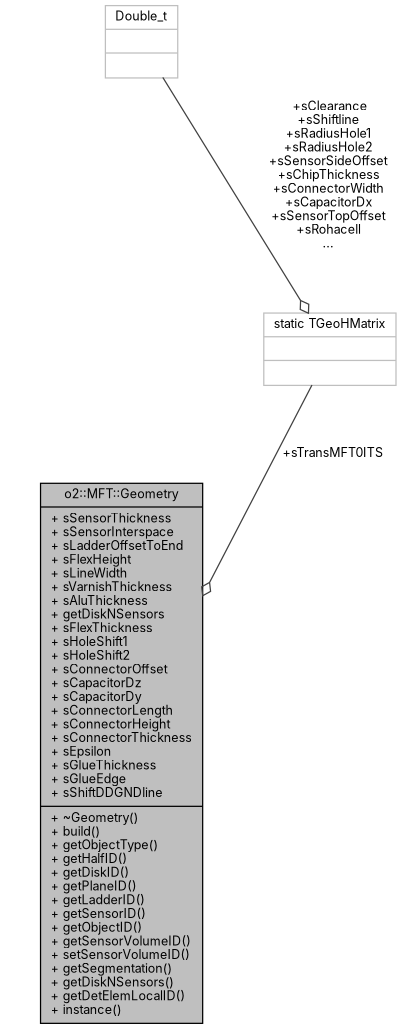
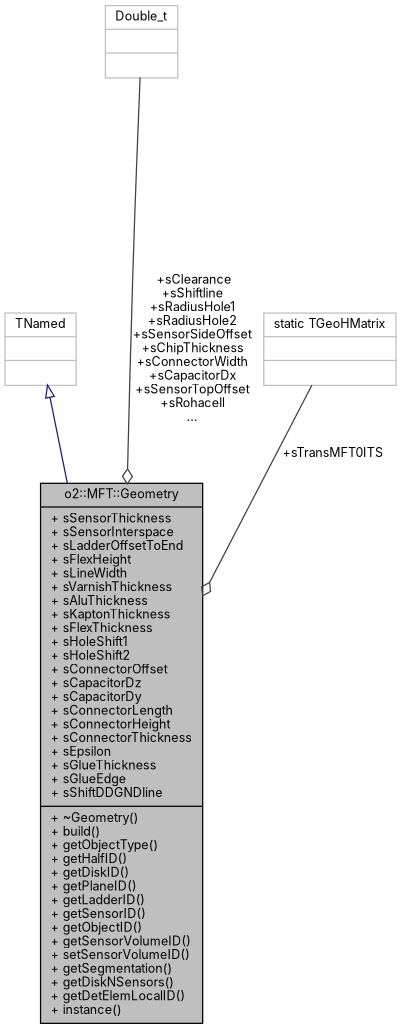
  digraph {
    fontname=Inter
    node [color=grey75 fontname=Inter fontsize=10 shape=record]
    edge [color=grey25 fontname=Inter fontsize=10 labelfontname=Helvetica labelfontsize=10 style=solid arrowhead=odiamond]
-   n1 [color=black fillcolor=grey75 fontcolor=black height=0.2 label="{o2::MFT::Geometry\n|+ sSensorThickness\l+ sSensorInterspace\l+ sLadderOffsetToEnd\l+ sFlexHeight\l+ sLineWidth\l+ sVarnishThickness\l+ sAluThickness\l+ getDiskNSensors\l+ sFlexThickness\l+ sHoleShift1\l+ sHoleShift2\l+ sConnectorOffset\l+ sCapacitorDz\l+ sCapacitorDy\l+ sConnectorLength\l+ sConnectorHeight\l+ sConnectorThickness\l+ sEpsilon\l+ sGlueThickness\l+ sGlueEdge\l+ sShiftDDGNDline\l|+ ~Geometry()\l+ build()\l+ getObjectType()\l+ getHalfID()\l+ getDiskID()\l+ getPlaneID()\l+ getLadderID()\l+ getSensorID()\l+ getObjectID()\l+ getSensorVolumeID()\l+ setSensorVolumeID()\l+ getSegmentation()\l+ getDiskNSensors()\l+ getDetElemLocalID()\l+ instance()\l}" style=filled width=0.4]
+   n1 [color=black fillcolor=grey75 fontcolor=black height=0.2 label="{o2::MFT::Geometry\n|+ sSensorThickness\l+ sSensorInterspace\l+ sLadderOffsetToEnd\l+ sFlexHeight\l+ sLineWidth\l+ sVarnishThickness\l+ sAluThickness\l+ sKaptonThickness\l+ sFlexThickness\l+ sHoleShift1\l+ sHoleShift2\l+ sConnectorOffset\l+ sCapacitorDz\l+ sCapacitorDy\l+ sConnectorLength\l+ sConnectorHeight\l+ sConnectorThickness\l+ sEpsilon\l+ sGlueThickness\l+ sGlueEdge\l+ sShiftDDGNDline\l|+ ~Geometry()\l+ build()\l+ getObjectType()\l+ getHalfID()\l+ getDiskID()\l+ getPlaneID()\l+ getLadderID()\l+ getSensorID()\l+ getObjectID()\l+ getSensorVolumeID()\l+ setSensorVolumeID()\l+ getSegmentation()\l+ getDiskNSensors()\l+ getDetElemLocalID()\l+ instance()\l}" style=filled width=0.4]
+   n2 [height=0.2 label="{TNamed\n||}" width=0.4]
    n3 [height=0.2 label="{static TGeoHMatrix\n||}" width=0.4]
    n4 [height=0.2 label="{Double_t\n||}" width=0.4]
+   n2 -> n1 [arrowtail=onormal color=midnightblue dir=back arrowhead=""]
    n3 -> n1 [label=" +sTransMFT0ITS"]
-   n4 -> n3 [label=" +sClearance\n+sShiftline\n+sRadiusHole1\n+sRadiusHole2\n+sSensorSideOffset\n+sChipThickness\n+sConnectorWidth\n+sCapacitorDx\n+sSensorTopOffset\n+sRohacell\n..."]
+   n4 -> n1 [label=" +sClearance\n+sShiftline\n+sRadiusHole1\n+sRadiusHole2\n+sSensorSideOffset\n+sChipThickness\n+sConnectorWidth\n+sCapacitorDx\n+sSensorTopOffset\n+sRohacell\n..."]
  }
